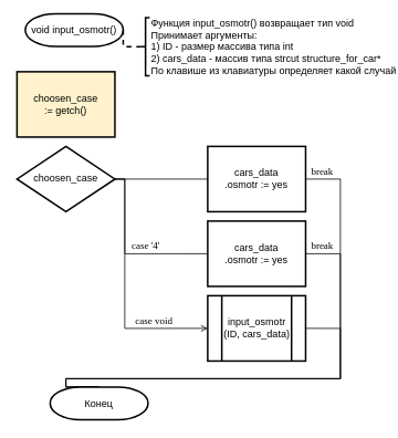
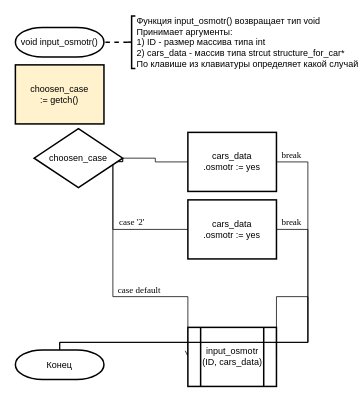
  <mxCell id="0" />
  <mxCell id="1" parent="0" />
- <mxCell id="2" value="void input_osmotr()" style="strokeWidth=2;html=1;shape=mxgraph.flowchart.terminator;whiteSpace=wrap;" vertex="1" parent="1"><mxGeometry x="30" y="16" width="118.11" height="39.37" as="geometry" /></mxCell>
+ <mxCell id="2" value="void input_osmotr()" style="strokeWidth=2;html=1;shape=mxgraph.flowchart.terminator;whiteSpace=wrap;" vertex="1" parent="1"><mxGeometry x="20" y="36" width="118.11" height="39.37" as="geometry" /></mxCell>
  <mxCell id="3" value="choosen_case&lt;br&gt;:= getch()" style="rounded=0;whiteSpace=wrap;html=1;absoluteArcSize=1;arcSize=14;strokeWidth=2;fillColor=#fff2cc;" vertex="1" parent="1"><mxGeometry x="20" y="86" width="118.11" height="78.74" as="geometry" /></mxCell>
  <mxCell id="4" style="edgeStyle=orthogonalEdgeStyle;rounded=0;orthogonalLoop=1;jettySize=auto;html=1;exitX=1;exitY=0.5;exitDx=0;exitDy=0;exitPerimeter=0;entryX=0;entryY=0.5;entryDx=0;entryDy=0;endArrow=none;endFill=0;" edge="1" parent="1" source="7" target="9"><mxGeometry relative="1" as="geometry" /></mxCell>
  <mxCell id="5" style="edgeStyle=orthogonalEdgeStyle;rounded=0;orthogonalLoop=1;jettySize=auto;html=1;exitX=1;exitY=0.5;exitDx=0;exitDy=0;exitPerimeter=0;entryX=0;entryY=0.5;entryDx=0;entryDy=0;endArrow=none;endFill=0;" edge="1" parent="1" source="7" target="10"><mxGeometry relative="1" as="geometry"><Array as="points"><mxPoint x="150" y="215" /><mxPoint x="150" y="305" /></Array></mxGeometry></mxCell>
  <mxCell id="6" style="edgeStyle=orthogonalEdgeStyle;rounded=0;orthogonalLoop=1;jettySize=auto;html=1;exitX=1;exitY=0.5;exitDx=0;exitDy=0;exitPerimeter=0;entryX=0;entryY=0.5;entryDx=0;entryDy=0;endArrow=open;endFill=0;" edge="1" parent="1" source="7" target="8"><mxGeometry relative="1" as="geometry"><Array as="points"><mxPoint x="150" y="215" /><mxPoint x="150" y="395" /></Array></mxGeometry></mxCell>
- <mxCell id="7" value="choosen_case" style="strokeWidth=2;html=1;shape=mxgraph.flowchart.decision;whiteSpace=wrap;rounded=0;" vertex="1" parent="1"><mxGeometry x="20" y="176" width="118.11" height="78.74" as="geometry" /></mxCell>
- <mxCell id="8" value="input_osmotr&lt;br&gt;(ID, cars_data)" style="verticalLabelPosition=middle;verticalAlign=middle;html=1;shape=process;whiteSpace=wrap;rounded=0;size=0.14;arcSize=6;strokeWidth=2;labelPosition=center;align=center;" vertex="1" parent="1"><mxGeometry x="250.01" y="356" width="118.11" height="78.74" as="geometry" /></mxCell>
+ <mxCell id="7" value="choosen_case" style="strokeWidth=2;html=1;shape=mxgraph.flowchart.decision;whiteSpace=wrap;rounded=0;" vertex="1" parent="1"><mxGeometry x="45" y="171" width="118.11" height="78.74" as="geometry" /></mxCell>
+ <mxCell id="8" value="input_osmotr&lt;br&gt;(ID, cars_data)" style="verticalLabelPosition=middle;verticalAlign=middle;html=1;shape=process;whiteSpace=wrap;rounded=0;size=0.14;arcSize=6;strokeWidth=2;labelPosition=center;align=center;" vertex="1" parent="1"><mxGeometry x="250.01" y="436" width="118.11" height="78.74" as="geometry" /></mxCell>
  <mxCell id="9" value="&lt;span&gt;cars_data&lt;/span&gt;&lt;br&gt;&lt;span&gt;.osmotr := yes&lt;/span&gt;" style="rounded=0;whiteSpace=wrap;html=1;absoluteArcSize=1;arcSize=14;strokeWidth=2;" vertex="1" parent="1"><mxGeometry x="250.005" y="176" width="118.11" height="78.74" as="geometry" /></mxCell>
  <mxCell id="10" value="&lt;span&gt;cars_data&lt;/span&gt;&lt;br&gt;&lt;span&gt;.osmotr := yes&lt;/span&gt;" style="rounded=0;whiteSpace=wrap;html=1;absoluteArcSize=1;arcSize=14;strokeWidth=2;" vertex="1" parent="1"><mxGeometry x="250.01" y="266" width="118.11" height="78.74" as="geometry" /></mxCell>
  <mxCell id="11" style="edgeStyle=orthogonalEdgeStyle;rounded=0;orthogonalLoop=1;jettySize=auto;html=1;exitX=0.5;exitY=0;exitDx=0;exitDy=0;exitPerimeter=0;entryX=1;entryY=0.5;entryDx=0;entryDy=0;endArrow=none;endFill=0;" edge="1" parent="1" source="14" target="9"><mxGeometry relative="1" as="geometry"><Array as="points"><mxPoint x="79" y="456" /><mxPoint x="410" y="456" /><mxPoint x="410" y="215" /></Array></mxGeometry></mxCell>
  <mxCell id="12" style="edgeStyle=orthogonalEdgeStyle;rounded=0;orthogonalLoop=1;jettySize=auto;html=1;exitX=0.5;exitY=0;exitDx=0;exitDy=0;exitPerimeter=0;entryX=1;entryY=0.5;entryDx=0;entryDy=0;endArrow=none;endFill=0;" edge="1" parent="1" source="14" target="10"><mxGeometry relative="1" as="geometry"><Array as="points"><mxPoint x="79" y="456" /><mxPoint x="410" y="456" /><mxPoint x="410" y="305" /></Array></mxGeometry></mxCell>
  <mxCell id="13" style="edgeStyle=orthogonalEdgeStyle;rounded=0;orthogonalLoop=1;jettySize=auto;html=1;exitX=0.5;exitY=0;exitDx=0;exitDy=0;exitPerimeter=0;entryX=1;entryY=0.5;entryDx=0;entryDy=0;endArrow=none;endFill=0;" edge="1" parent="1" source="14" target="8"><mxGeometry relative="1" as="geometry"><Array as="points"><mxPoint x="79" y="456" /><mxPoint x="410" y="456" /><mxPoint x="410" y="395" /></Array></mxGeometry></mxCell>
- <mxCell id="14" value="Конец" style="strokeWidth=2;html=1;shape=mxgraph.flowchart.terminator;whiteSpace=wrap;" vertex="1" parent="1"><mxGeometry x="60" y="466" width="118.11" height="39.37" as="geometry" /></mxCell>
- <mxCell id="15" value="&lt;font face=&quot;Times New Roman&quot;&gt;case '4'&lt;/font&gt;" style="text;html=1;align=center;verticalAlign=middle;resizable=0;points=[];autosize=1;" vertex="1" parent="1"><mxGeometry x="150" y="286" width="50" height="20" as="geometry" /></mxCell>
- <mxCell id="16" value="&lt;font face=&quot;Times New Roman&quot;&gt;case void&lt;/font&gt;" style="text;html=1;align=center;verticalAlign=middle;resizable=0;points=[];autosize=1;" vertex="1" parent="1"><mxGeometry x="150" y="376" width="70" height="20" as="geometry" /></mxCell>
+ <mxCell id="14" value="Конец" style="strokeWidth=2;html=1;shape=mxgraph.flowchart.terminator;whiteSpace=wrap;" vertex="1" parent="1"><mxGeometry x="20" y="466" width="118.11" height="39.37" as="geometry" /></mxCell>
+ <mxCell id="15" value="&lt;font face=&quot;Times New Roman&quot;&gt;case '2'&lt;/font&gt;" style="text;html=1;align=center;verticalAlign=middle;resizable=0;points=[];autosize=1;" vertex="1" parent="1"><mxGeometry x="150" y="286" width="50" height="20" as="geometry" /></mxCell>
+ <mxCell id="16" value="&lt;font face=&quot;Times New Roman&quot;&gt;case default&lt;/font&gt;" style="text;html=1;align=center;verticalAlign=middle;resizable=0;points=[];autosize=1;" vertex="1" parent="1"><mxGeometry x="150" y="376" width="70" height="20" as="geometry" /></mxCell>
  <mxCell id="17" value="&lt;font face=&quot;Times New Roman&quot;&gt;break&lt;/font&gt;" style="text;html=1;align=center;verticalAlign=middle;resizable=0;points=[];autosize=1;" vertex="1" parent="1"><mxGeometry x="368.11" y="196" width="40" height="20" as="geometry" /></mxCell>
  <mxCell id="18" value="&lt;font face=&quot;Times New Roman&quot;&gt;break&lt;/font&gt;" style="text;html=1;align=center;verticalAlign=middle;resizable=0;points=[];autosize=1;" vertex="1" parent="1"><mxGeometry x="368.12" y="286" width="40" height="20" as="geometry" /></mxCell>
  <mxCell id="19" style="edgeStyle=orthogonalEdgeStyle;rounded=0;orthogonalLoop=1;jettySize=auto;html=1;exitX=0;exitY=0.5;exitDx=0;exitDy=0;exitPerimeter=0;entryX=1;entryY=0.5;entryDx=0;entryDy=0;entryPerimeter=0;endArrow=none;endFill=0;dashed=1;strokeWidth=2;" edge="1" parent="1" source="20" target="2"><mxGeometry relative="1" as="geometry" /></mxCell>
  <mxCell id="20" value="Функция input_osmotr() возвращает тип void&lt;br&gt;Принимает аргументы:&lt;br&gt;1) ID - размер массива типа int&lt;br&gt;2) cars_data - массив типа strcut structure_for_car*&lt;br&gt;По клавише из клавиатуры определяет какой случай" style="strokeWidth=2;html=1;shape=mxgraph.flowchart.annotation_2;align=left;labelPosition=right;pointerEvents=1;rounded=0;" vertex="1" parent="1"><mxGeometry x="170" y="20.68" width="10" height="70" as="geometry" /></mxCell>
